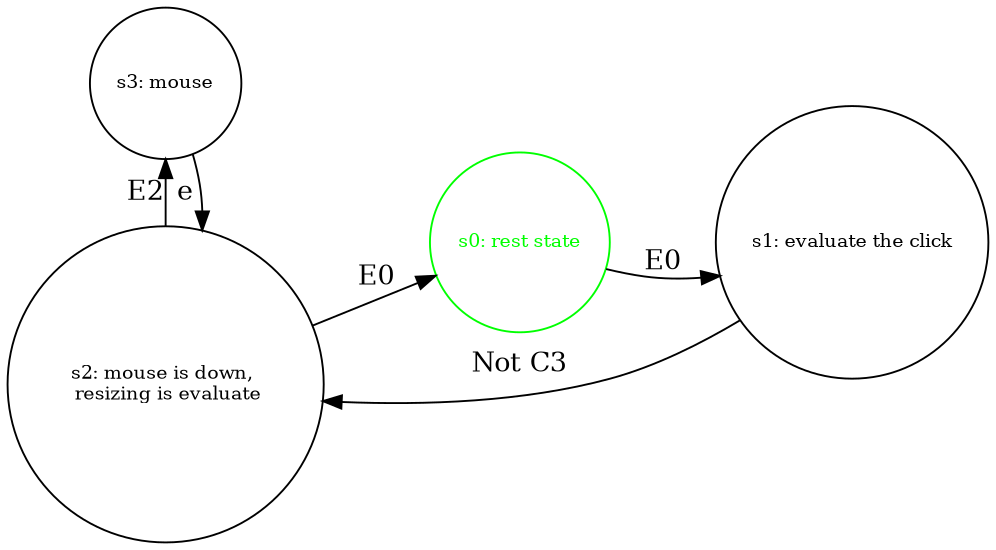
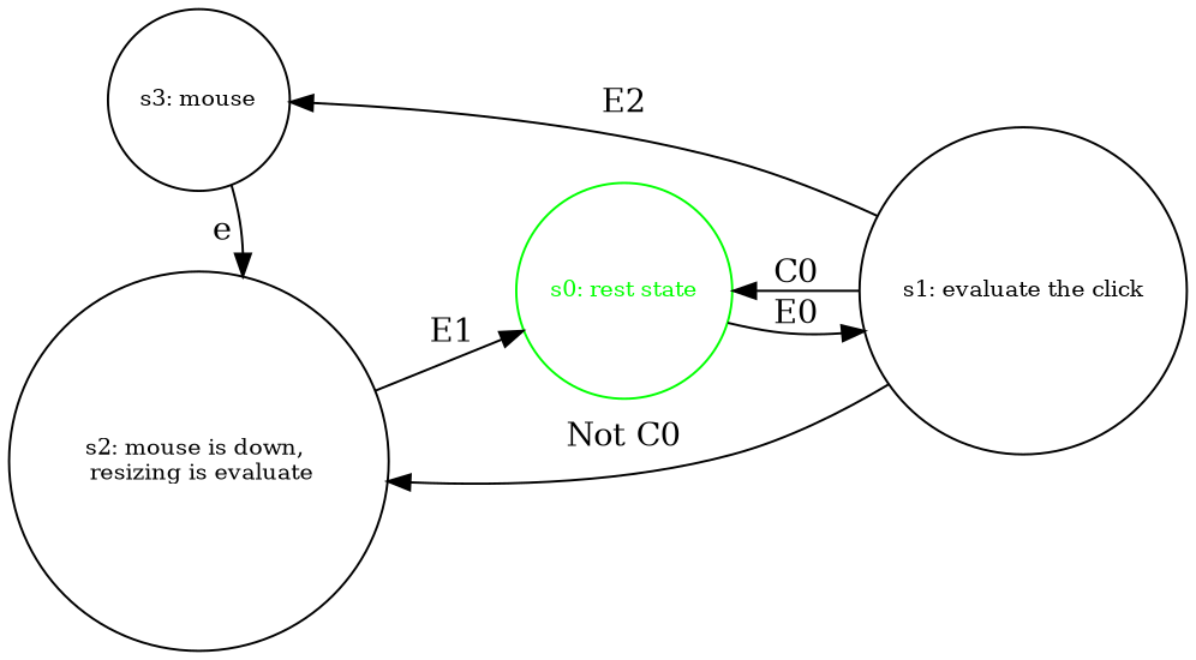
  digraph {
    rankdir=LR
    node [fontsize=10 shape=circle]
    n1 [label="s2: mouse is down, \n resizing is evaluate"]
    n2 [label="s3: mouse"]
    n3 [color=green fontcolor=green label="s0: rest state"]
    n4 [label="s1: evaluate the click"]
    subgraph sub_1 {
      rank=same
      n1
      n2
    }
-   n1 -> n2 [label=E2]
-   n1 -> n3 [label=E0]
+   n4 -> n2 [label=E2]
+   n1 -> n3 [label=E1]
    n2 -> n1 [label=e]
    n3 -> n4 [label=E0]
-   n4 -> n1 [label="Not C3"]
+   n4 -> n1 [label="Not C0"]
+   n4 -> n3 [label=C0]
  }
